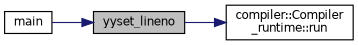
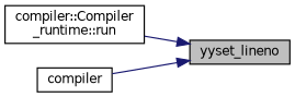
  digraph {
    rankdir=RL
    node [color=black fillcolor=white fontname=Helvetica fontsize=10 shape=record style=filled]
    edge [color=midnightblue dir=back fontname=Helvetica fontsize=10 labelfontname=Helvetica labelfontsize=10 style=solid]
    n1 [fillcolor=grey75 fontcolor=black height=0.2 label=yyset_lineno width=0.4]
    n2 [height=0.2 label="compiler::Compiler\l_runtime::run" width=0.4]
-   n3 [height=0.2 label=main width=0.4]
-   n2 -> n1
+   n3 [height=0.2 label=compiler width=0.4]
+   n1 -> n2
    n1 -> n3
  }
